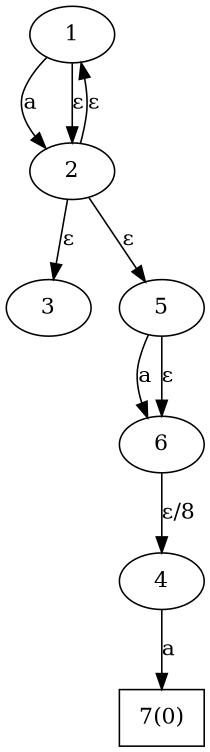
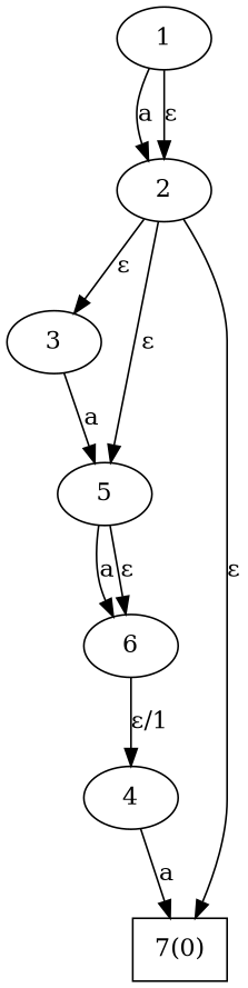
  digraph {
    fontname="DejaVu Serif"
    node [fontname="DejaVu Serif"]
    edge [fontname="DejaVu Serif"]
    1
    2
    3
    5
    6
    4
    n7 [label="7(0)" shape=box]
    1 -> 2 [label=a]
    1 -> 2 [label="ε"]
-   2 -> 1 [label="ε"]
+   2 -> n7 [label="ε"]
    2 -> 3 [label="ε"]
    2 -> 5 [label="ε"]
+   3 -> 5 [label=a]
    5 -> 6 [label=a]
    5 -> 6 [label="ε"]
-   6 -> 4 [label="ε/8"]
+   6 -> 4 [label="ε/1"]
    4 -> n7 [label=a]
  }
